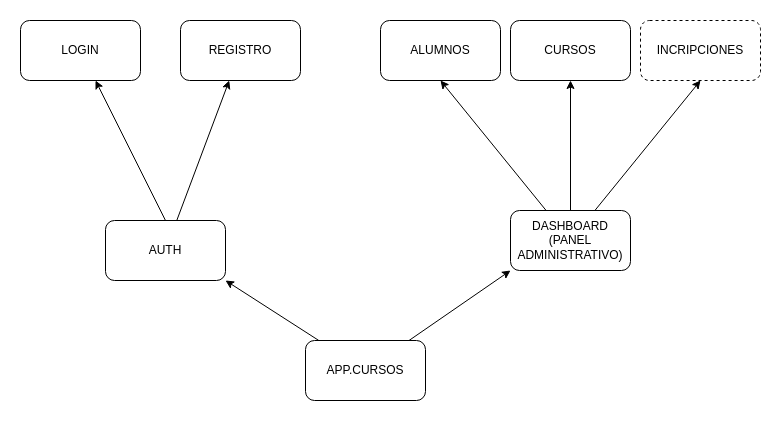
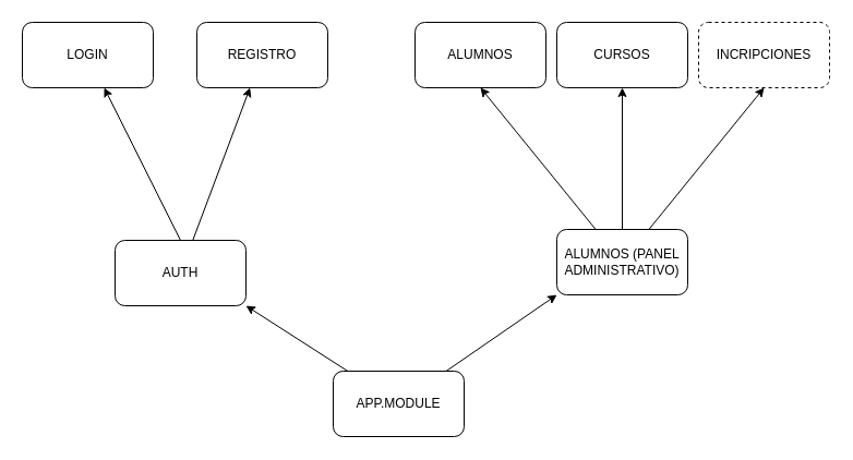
  <mxCell id="0" />
  <mxCell id="1" parent="0" />
  <mxCell id="2" style="edgeStyle=none;html=1;exitX=0.5;exitY=0;exitDx=0;exitDy=0;" edge="1" parent="1" source="4" target="9"><mxGeometry relative="1" as="geometry"><mxPoint x="80" y="50" as="targetPoint" /></mxGeometry></mxCell>
  <mxCell id="3" style="edgeStyle=none;html=1;" edge="1" parent="1" source="4" target="10"><mxGeometry relative="1" as="geometry"><mxPoint x="200" y="80" as="targetPoint" /></mxGeometry></mxCell>
  <mxCell id="4" value="AUTH" style="rounded=1;whiteSpace=wrap;html=1;" vertex="1" parent="1"><mxGeometry x="105" y="220" width="120" height="60" as="geometry" /></mxCell>
  <mxCell id="5" style="edgeStyle=none;html=1;entryX=0.5;entryY=1;entryDx=0;entryDy=0;" edge="1" parent="1" source="8" target="14"><mxGeometry relative="1" as="geometry" /></mxCell>
  <mxCell id="6" style="edgeStyle=none;html=1;" edge="1" parent="1" source="8" target="15"><mxGeometry relative="1" as="geometry" /></mxCell>
  <mxCell id="7" style="edgeStyle=none;html=1;entryX=0.5;entryY=1;entryDx=0;entryDy=0;" edge="1" parent="1" source="8" target="16"><mxGeometry relative="1" as="geometry" /></mxCell>
- <mxCell id="8" value="DASHBOARD (PANEL ADMINISTRATIVO)" style="rounded=1;whiteSpace=wrap;html=1;" vertex="1" parent="1"><mxGeometry x="510" y="210" width="120" height="60" as="geometry" /></mxCell>
+ <mxCell id="8" value="ALUMNOS (PANEL ADMINISTRATIVO)" style="rounded=1;whiteSpace=wrap;html=1;" vertex="1" parent="1"><mxGeometry x="510" y="210" width="120" height="60" as="geometry" /></mxCell>
  <mxCell id="9" value="LOGIN" style="rounded=1;whiteSpace=wrap;html=1;" vertex="1" parent="1"><mxGeometry x="20" y="20" width="120" height="60" as="geometry" /></mxCell>
  <mxCell id="10" value="REGISTRO" style="rounded=1;whiteSpace=wrap;html=1;" vertex="1" parent="1"><mxGeometry x="180" y="20" width="120" height="60" as="geometry" /></mxCell>
  <mxCell id="11" style="edgeStyle=none;html=1;entryX=1;entryY=1;entryDx=0;entryDy=0;" edge="1" parent="1" source="13" target="4"><mxGeometry relative="1" as="geometry" /></mxCell>
  <mxCell id="12" style="edgeStyle=none;html=1;entryX=0;entryY=1;entryDx=0;entryDy=0;" edge="1" parent="1" source="13" target="8"><mxGeometry relative="1" as="geometry" /></mxCell>
- <mxCell id="13" value="APP.CURSOS" style="rounded=1;whiteSpace=wrap;html=1;" vertex="1" parent="1"><mxGeometry x="305" y="340" width="120" height="60" as="geometry" /></mxCell>
+ <mxCell id="13" value="APP.MODULE" style="rounded=1;whiteSpace=wrap;html=1;" vertex="1" parent="1"><mxGeometry x="305" y="340" width="120" height="60" as="geometry" /></mxCell>
  <mxCell id="14" value="ALUMNOS" style="rounded=1;whiteSpace=wrap;html=1;" vertex="1" parent="1"><mxGeometry x="380" y="20" width="120" height="60" as="geometry" /></mxCell>
  <mxCell id="15" value="CURSOS" style="rounded=1;whiteSpace=wrap;html=1;" vertex="1" parent="1"><mxGeometry x="510" y="20" width="120" height="60" as="geometry" /></mxCell>
  <mxCell id="16" value="INCRIPCIONES" style="rounded=1;whiteSpace=wrap;html=1;dashed=1;" vertex="1" parent="1"><mxGeometry x="640" y="20" width="120" height="60" as="geometry" /></mxCell>
